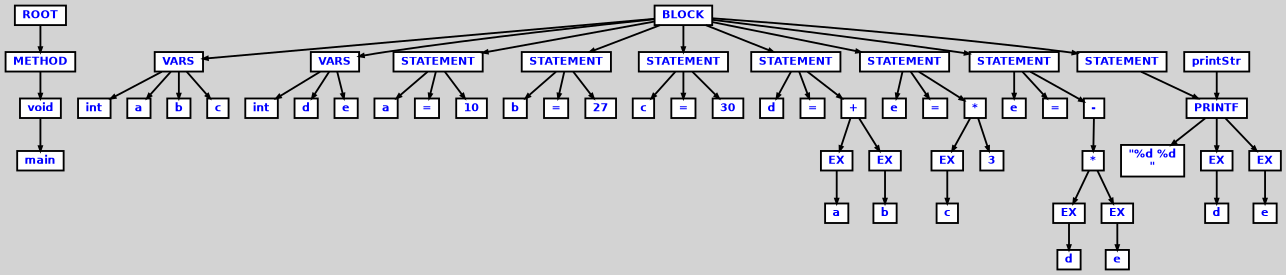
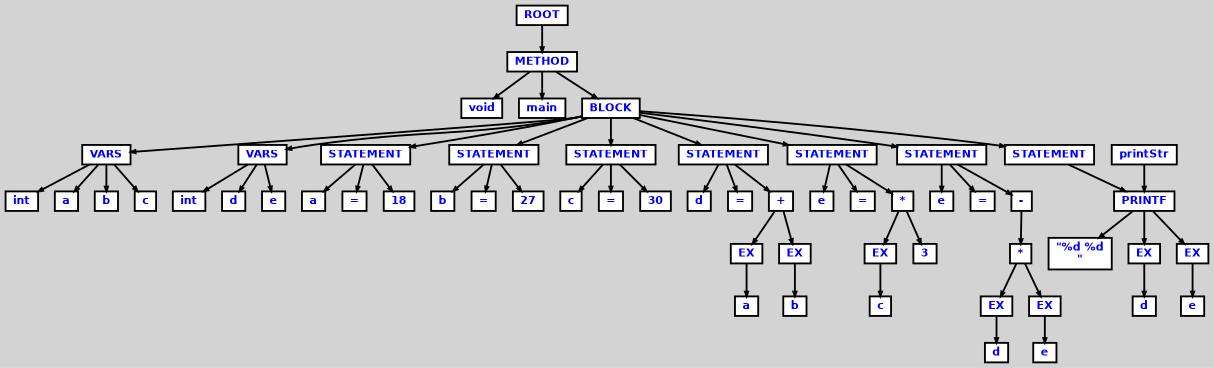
  digraph {
    bgcolor=lightgrey
    ordering=out
    ranksep=.4
    node [color=black fillcolor=white fixedsize=false fontcolor=blue fontname="Helvetica-bold" fontsize=12 shape=box style="filled, solid, bold"]
    edge [arrowsize=.5 color=black style=bold]
    n1 [height=.25 label=ROOT width=.25]
    n2 [height=.25 label=METHOD width=.25]
    n3 [height=.25 label=void width=.25]
    n4 [height=.25 label=main width=.25]
    n5 [height=.25 label=BLOCK width=.25]
    n6 [height=.25 label=VARS width=.25]
    n7 [height=.25 label=VARS width=.25]
    n8 [height=.25 label=STATEMENT width=.25]
    n9 [height=.25 label=STATEMENT width=.25]
    n10 [height=.25 label=STATEMENT width=.25]
    n11 [height=.25 label=STATEMENT width=.25]
    n12 [height=.25 label=STATEMENT width=.25]
    n13 [height=.25 label=STATEMENT width=.25]
    n14 [height=.25 label=STATEMENT width=.25]
    n15 [height=.25 label=int width=.25]
    n16 [height=.25 label=a width=.25]
    n17 [height=.25 label=b width=.25]
    n18 [height=.25 label=c width=.25]
    n19 [height=.25 label=int width=.25]
    n20 [height=.25 label=d width=.25]
    n21 [height=.25 label=e width=.25]
    n22 [height=.25 label=a width=.25]
    n23 [height=.25 label="=" width=.25]
-   n24 [height=.25 label=10 width=.25]
+   n24 [height=.25 label=18 width=.25]
    n25 [height=.25 label=b width=.25]
    n26 [height=.25 label="=" width=.25]
    n27 [height=.25 label=27 width=.25]
    n28 [height=.25 label=c width=.25]
    n29 [height=.25 label="=" width=.25]
    n30 [height=.25 label=30 width=.25]
    n31 [height=.25 label=d width=.25]
    n32 [height=.25 label="=" width=.25]
    n33 [height=.25 label="+" width=.25]
    n34 [height=.25 label=e width=.25]
    n35 [height=.25 label="=" width=.25]
    n36 [height=.25 label="*" width=.25]
    n37 [height=.25 label=e width=.25]
    n38 [height=.25 label="=" width=.25]
    n39 [height=.25 label="-" width=.25]
    n40 [height=.25 label=PRINTF width=.25]
    n41 [height=.25 label=EX width=.25]
    n42 [height=.25 label=EX width=.25]
    n43 [height=.25 label=a width=.25]
    n44 [height=.25 label=b width=.25]
    n45 [height=.25 label=EX width=.25]
    n46 [height=.25 label=3 width=.25]
    n47 [height=.25 label=c width=.25]
    n48 [height=.25 label="*" width=.25]
    n49 [height=.25 label=EX width=.25]
    n50 [height=.25 label=EX width=.25]
    n51 [height=.25 label=d width=.25]
    n52 [height=.25 label=e width=.25]
    n53 [height=.25 label="\"%d %d\n\"" width=.25]
    n54 [height=.25 label=EX width=.25]
    n55 [height=.25 label=EX width=.25]
    n56 [height=.25 label=printStr width=.25]
    n57 [height=.25 label=d width=.25]
    n58 [height=.25 label=e width=.25]
    n1 -> n2
    n2 -> n3
-   n3 -> n4
+   n2 -> n4
+   n2 -> n5
    n5 -> n6
    n5 -> n7
    n5 -> n8
    n5 -> n9
    n5 -> n10
    n5 -> n11
    n5 -> n12
    n5 -> n13
    n5 -> n14
    n6 -> n15
    n6 -> n16
    n6 -> n17
    n6 -> n18
    n7 -> n19
    n7 -> n20
    n7 -> n21
    n8 -> n22
    n8 -> n23
    n8 -> n24
    n9 -> n25
    n9 -> n26
    n9 -> n27
    n10 -> n28
    n10 -> n29
    n10 -> n30
    n11 -> n31
    n11 -> n32
    n11 -> n33
    n12 -> n34
    n12 -> n35
    n12 -> n36
    n13 -> n37
    n13 -> n38
    n13 -> n39
    n14 -> n40
    n33 -> n41
    n33 -> n42
    n36 -> n45
    n36 -> n46
    n39 -> n48
    n40 -> n53
    n40 -> n54
    n40 -> n55
    n41 -> n43
    n42 -> n44
    n45 -> n47
    n48 -> n49
    n48 -> n50
    n49 -> n51
    n50 -> n52
    n54 -> n57
    n55 -> n58
    n56 -> n40
  }
